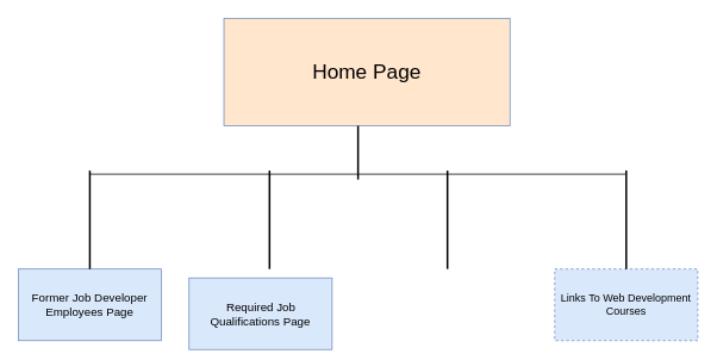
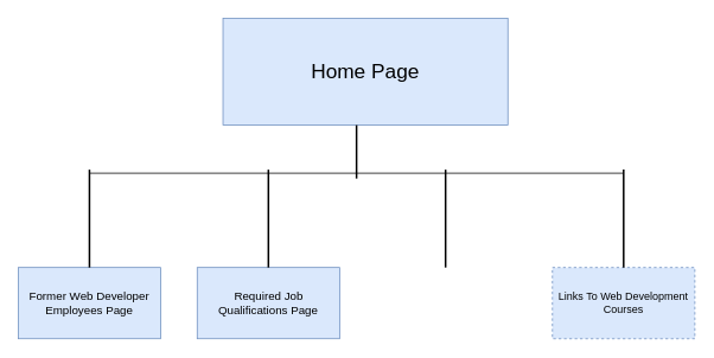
  <mxCell id="0" />
  <mxCell id="1" parent="0" />
- <mxCell id="2" value="&lt;font style=&quot;font-size: 23px&quot;&gt;Home Page&lt;/font&gt;" style="rounded=0;whiteSpace=wrap;html=1;fillColor=#ffe6cc;strokeColor=#6c8ebf;" vertex="1" parent="1"><mxGeometry x="250" y="20" width="320" height="120" as="geometry" /></mxCell>
- <mxCell id="3" value="&lt;font style=&quot;font-size: 13px&quot;&gt;Former Job Developer Employees Page&lt;/font&gt;" style="rounded=0;whiteSpace=wrap;html=1;fillColor=#dae8fc;strokeColor=#6c8ebf;" vertex="1" parent="1"><mxGeometry x="20" y="300" width="160" height="80" as="geometry" /></mxCell>
- <mxCell id="4" value="&lt;div style=&quot;text-indent: -24px&quot;&gt;&lt;font style=&quot;font-size: 13px&quot;&gt;&amp;nbsp; &amp;nbsp; &amp;nbsp; &amp;nbsp;Required Job Qualifications Page&lt;/font&gt;&lt;/div&gt;" style="rounded=0;whiteSpace=wrap;html=1;fillColor=#dae8fc;strokeColor=#6c8ebf;" vertex="1" parent="1"><mxGeometry x="211" y="310" width="160" height="80" as="geometry" /></mxCell>
+ <mxCell id="2" value="&lt;font style=&quot;font-size: 23px&quot;&gt;Home Page&lt;/font&gt;" style="rounded=0;whiteSpace=wrap;html=1;fillColor=#dae8fc;strokeColor=#6c8ebf;" vertex="1" parent="1"><mxGeometry x="250" y="20" width="320" height="120" as="geometry" /></mxCell>
+ <mxCell id="3" value="&lt;font style=&quot;font-size: 13px&quot;&gt;Former Web Developer Employees Page&lt;/font&gt;" style="rounded=0;whiteSpace=wrap;html=1;fillColor=#dae8fc;strokeColor=#6c8ebf;" vertex="1" parent="1"><mxGeometry x="20" y="300" width="160" height="80" as="geometry" /></mxCell>
+ <mxCell id="4" value="&lt;div style=&quot;text-indent: -24px&quot;&gt;&lt;font style=&quot;font-size: 13px&quot;&gt;&amp;nbsp; &amp;nbsp; &amp;nbsp; &amp;nbsp;Required Job Qualifications Page&lt;/font&gt;&lt;/div&gt;" style="rounded=0;whiteSpace=wrap;html=1;fillColor=#dae8fc;strokeColor=#6c8ebf;" vertex="1" parent="1"><mxGeometry x="221" y="300" width="160" height="80" as="geometry" /></mxCell>
  <mxCell id="5" value="Links To Web Development Courses" style="rounded=0;whiteSpace=wrap;html=1;fillColor=#dae8fc;strokeColor=#6c8ebf;dashed=1;" vertex="1" parent="1"><mxGeometry x="620" y="300" width="160" height="80" as="geometry" /></mxCell>
  <mxCell id="6" value="" style="line;strokeWidth=2;direction=south;html=1;" vertex="1" parent="1"><mxGeometry x="95" y="190" width="10" height="110" as="geometry" /></mxCell>
  <mxCell id="7" value="" style="line;strokeWidth=2;direction=south;html=1;" vertex="1" parent="1"><mxGeometry x="296" y="190" width="10" height="110" as="geometry" /></mxCell>
  <mxCell id="8" value="" style="line;strokeWidth=2;direction=south;html=1;" vertex="1" parent="1"><mxGeometry x="495" y="190" width="10" height="110" as="geometry" /></mxCell>
  <mxCell id="9" value="" style="line;strokeWidth=2;direction=south;html=1;" vertex="1" parent="1"><mxGeometry x="695" y="190" width="10" height="110" as="geometry" /></mxCell>
  <mxCell id="10" value="" style="line;strokeWidth=1;fillColor=none;align=left;verticalAlign=middle;spacingTop=-1;spacingLeft=3;spacingRight=3;rotatable=0;labelPosition=right;points=[];portConstraint=eastwest;" vertex="1" parent="1"><mxGeometry x="100" y="190" width="600" height="8" as="geometry" /></mxCell>
  <mxCell id="11" value="" style="line;strokeWidth=2;direction=south;html=1;" vertex="1" parent="1"><mxGeometry x="395" y="140" width="10" height="60" as="geometry" /></mxCell>
